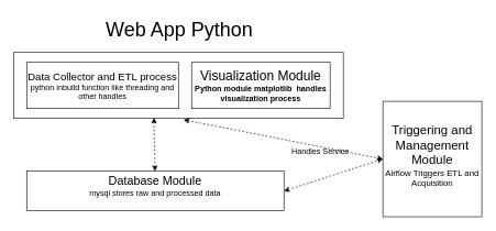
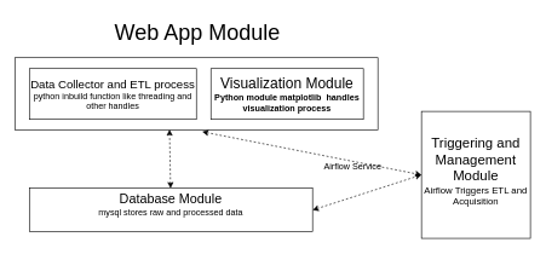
  <mxCell id="0" />
  <mxCell id="1" parent="0" />
  <mxCell id="2" value="" style="rounded=0;whiteSpace=wrap;html=1;" parent="1" vertex="1"><mxGeometry x="20" y="79" width="500" height="100" as="geometry" /></mxCell>
- <mxCell id="3" value="&lt;font style=&quot;font-size: 30px;&quot;&gt;Web App Python&lt;br&gt;&lt;/font&gt;" style="text;html=1;align=center;verticalAlign=middle;resizable=0;points=[];autosize=1;strokeColor=none;fillColor=none;" parent="1" vertex="1"><mxGeometry x="147" y="20" width="247" height="48" as="geometry" /></mxCell>
+ <mxCell id="3" value="&lt;font style=&quot;font-size: 30px;&quot;&gt;Web App Module&lt;br&gt;&lt;/font&gt;" style="text;html=1;align=center;verticalAlign=middle;resizable=0;points=[];autosize=1;strokeColor=none;fillColor=none;" parent="1" vertex="1"><mxGeometry x="147" y="20" width="247" height="48" as="geometry" /></mxCell>
  <mxCell id="4" value="&lt;div&gt;&lt;font style=&quot;font-size: 16px;&quot;&gt;Data Collector and ETL process&lt;/font&gt;&lt;br&gt;&lt;/div&gt;python inbuild function like threading and other handles" style="rounded=0;whiteSpace=wrap;html=1;" parent="1" vertex="1"><mxGeometry x="40" y="94" width="230" height="70" as="geometry" /></mxCell>
  <mxCell id="5" value="&lt;div style=&quot;font-size: 20px;&quot;&gt;Visualization Module&lt;br&gt;&lt;/div&gt;&lt;div style=&quot;&quot;&gt;&lt;strong&gt;Python module matplotlib&amp;nbsp; handles visualization process&lt;br&gt;&lt;/strong&gt;&lt;/div&gt;" style="rounded=0;whiteSpace=wrap;html=1;" parent="1" vertex="1"><mxGeometry x="290" y="94" width="210" height="70" as="geometry" /></mxCell>
  <mxCell id="6" value="&lt;div&gt;&lt;font style=&quot;font-size: 18px;&quot;&gt;Database Module&lt;/font&gt;&lt;/div&gt;&lt;div&gt;mysql stores raw and processed data&lt;br&gt;&lt;br&gt;&lt;style type=&quot;text/css&quot;&gt;p { color: #000000; line-height: 115%; text-align: left; orphans: 2; widows: 2; margin-bottom: 0.1in; direction: ltr; background: transparent }p.western { font-family: &quot;Arial&quot;, serif; font-size: 11pt; so-language: en-US }p.cjk { font-family: &quot;Arial&quot;; font-size: 11pt; so-language: zh-CN }p.ctl { font-family: &quot;Arial&quot;; font-size: 11pt; so-language: hi-IN }a:link { color: #000080; text-decoration: underline }&lt;/style&gt;&lt;/div&gt;" style="rounded=0;whiteSpace=wrap;html=1;" parent="1" vertex="1"><mxGeometry x="40" y="259" width="390" height="60" as="geometry" /></mxCell>
  <mxCell id="7" value="&lt;div style=&quot;font-size: 18px;&quot;&gt;&lt;span&gt;&lt;font style=&quot;font-size: 19px;&quot;&gt;Triggering and Management Module&lt;/font&gt;&lt;/span&gt;&lt;br&gt;&lt;/div&gt;&lt;div style=&quot;font-size: 13px;&quot;&gt;&lt;font style=&quot;font-size: 13px;&quot;&gt;Airflow Triggers ETL and Acquisition&lt;font style=&quot;font-size: 13px;&quot;&gt;&lt;br&gt;&lt;/font&gt;&lt;/font&gt;&lt;/div&gt;&lt;div style=&quot;font-size: 10px;&quot;&gt;&lt;font style=&quot;font-size: 10px;&quot;&gt;&lt;br&gt;&lt;/font&gt;&lt;/div&gt;" style="rounded=0;whiteSpace=wrap;html=1;" parent="1" vertex="1"><mxGeometry x="580" y="153" width="150" height="175" as="geometry" /></mxCell>
  <mxCell id="8" value="" style="endArrow=classic;startArrow=classic;html=1;rounded=0;dashed=1;exitX=1;exitY=0.5;exitDx=0;exitDy=0;entryX=0;entryY=0.5;entryDx=0;entryDy=0;" parent="1" source="6" target="7" edge="1"><mxGeometry width="50" height="50" relative="1" as="geometry"><mxPoint x="340" y="269" as="sourcePoint" /><mxPoint x="390" y="219" as="targetPoint" /></mxGeometry></mxCell>
  <mxCell id="9" value="" style="endArrow=classic;startArrow=classic;html=1;rounded=0;dashed=1;exitX=0.516;exitY=1.02;exitDx=0;exitDy=0;entryX=0;entryY=0.5;entryDx=0;entryDy=0;exitPerimeter=0;" parent="1" source="2" target="7" edge="1"><mxGeometry width="50" height="50" relative="1" as="geometry"><mxPoint x="440" y="299" as="sourcePoint" /><mxPoint x="590" y="239" as="targetPoint" /></mxGeometry></mxCell>
- <mxCell id="10" value="Handles Service" style="text;html=1;align=center;verticalAlign=middle;resizable=0;points=[];autosize=1;strokeColor=none;fillColor=none;" parent="1" vertex="1"><mxGeometry x="430" y="214" width="110" height="30" as="geometry" /></mxCell>
+ <mxCell id="10" value="Airflow Service" style="text;html=1;align=center;verticalAlign=middle;resizable=0;points=[];autosize=1;strokeColor=none;fillColor=none;" parent="1" vertex="1"><mxGeometry x="430" y="214" width="110" height="30" as="geometry" /></mxCell>
  <mxCell id="11" value="" style="endArrow=classic;startArrow=classic;html=1;rounded=0;entryX=0.426;entryY=0.99;entryDx=0;entryDy=0;entryPerimeter=0;dashed=1;" edge="1" parent="1" source="6" target="2"><mxGeometry width="50" height="50" relative="1" as="geometry"><mxPoint x="339" y="271" as="sourcePoint" /><mxPoint x="389" y="221" as="targetPoint" /></mxGeometry></mxCell>
